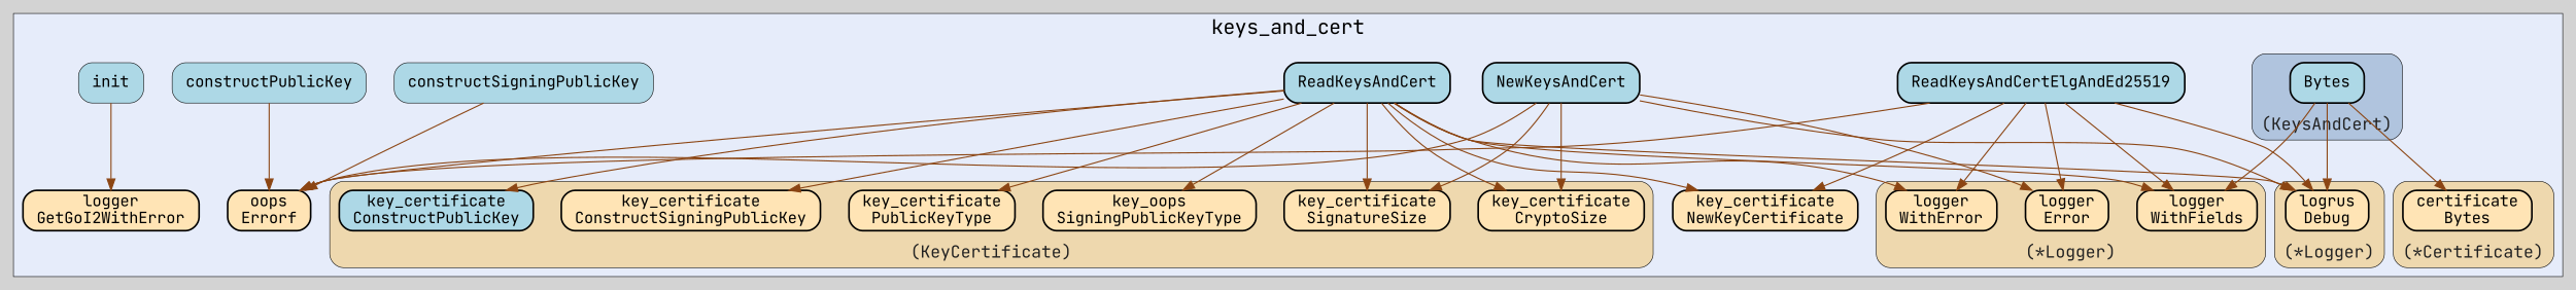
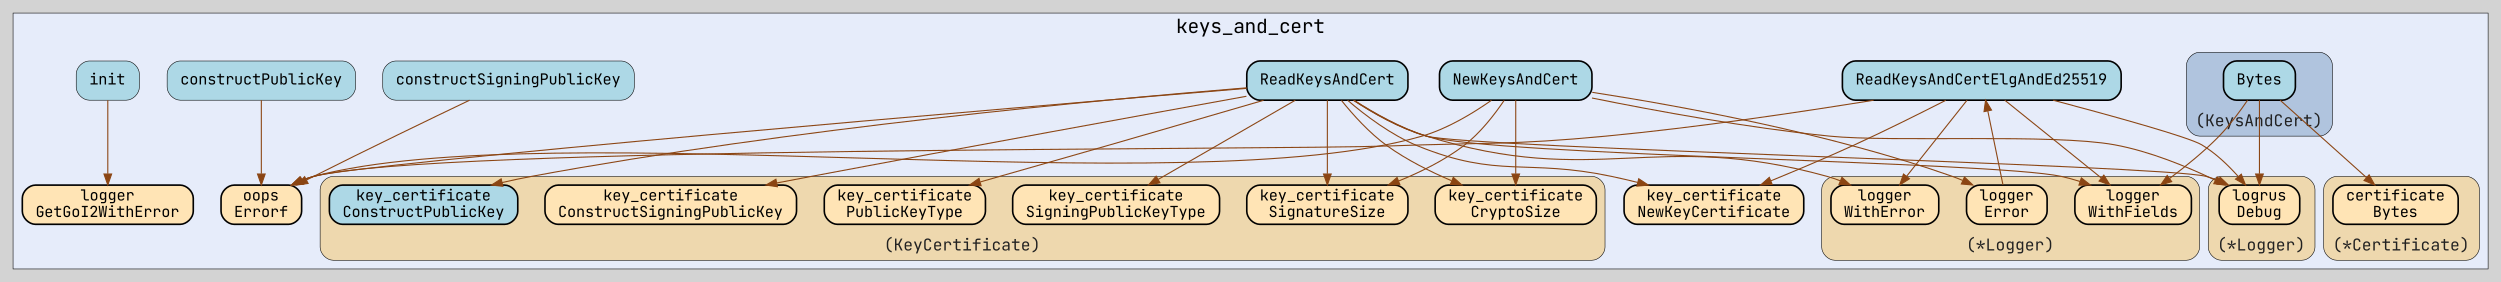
  digraph {
    bgcolor=lightgray
    fontname="JetBrains Mono"
    fontsize=14
    labeljust=l
    nodesep=0.35
    penwidth=0.5
    rankdir=TB
    style=solid
    node [fillcolor=moccasin fontname="JetBrains Mono" margin="0.16,0.0" penwidth=1.5 shape=box style="filled,rounded"]
    edge [color=saddlebrown fontname="JetBrains Mono" minlen=2]
    n1 [label="certificate\nBytes"]
    n2 [label="logger\nError"]
    n3 [label="logger\nWithFields"]
    n4 [label="logger\nWithError"]
    n5 [label="logrus\nDebug"]
    n6 [label="key_certificate\nCryptoSize"]
    n7 [label="key_certificate\nSignatureSize"]
    n8 [fillcolor=lightblue label="key_certificate\nConstructPublicKey"]
    n9 [label="key_certificate\nConstructSigningPublicKey"]
    n10 [label="key_certificate\nPublicKeyType"]
-   n11 [label="key_oops\nSigningPublicKeyType"]
+   n11 [label="key_certificate\nSigningPublicKeyType"]
    n12 [fillcolor=lightblue label=Bytes]
    n13 [fillcolor=lightblue label=NewKeysAndCert]
    n14 [label="oops\nErrorf"]
    n15 [fillcolor=lightblue label=ReadKeysAndCertElgAndEd25519]
    n16 [label="key_certificate\nNewKeyCertificate"]
    n17 [fillcolor=lightblue label=ReadKeysAndCert]
    n18 [fillcolor=lightblue label=init penwidth=0.5]
    n19 [label="logger\nGetGoI2WithError"]
    n20 [fillcolor=lightblue label=constructSigningPublicKey penwidth=0.5]
    n21 [fillcolor=lightblue label=constructPublicKey penwidth=0.5]
    subgraph cluster_1 {
      bgcolor="#e6ecfa"
      fontsize=18
      label=keys_and_cert
      labeljust=c
      labelloc=t
      n13
      n14
      n15
      n16
      n17
      n18
      n19
      n20
      n21
      subgraph cluster_2 {
        bgcolor="#e6ecfa"
        fillcolor=wheat2
        fontcolor="#222222"
        fontsize=15
        label="(*Certificate)"
        labeljust=c
        labelloc=b
        style="rounded,filled"
        n1
      }
      subgraph cluster_3 {
        bgcolor="#e6ecfa"
        fillcolor=wheat2
        fontcolor="#222222"
        fontsize=15
        label="(*Logger)"
        labeljust=c
        labelloc=b
        style="rounded,filled"
        n2
        n3
        n4
      }
      subgraph cluster_4 {
        bgcolor="#e6ecfa"
        fillcolor=wheat2
        fontcolor="#222222"
        fontsize=15
        label="(*Logger)"
        labeljust=c
        labelloc=b
        style="rounded,filled"
        n5
      }
      subgraph cluster_5 {
        bgcolor="#e6ecfa"
        fillcolor=wheat2
        fontcolor="#222222"
        fontsize=15
        label="(KeyCertificate)"
        labeljust=c
        labelloc=b
        style="rounded,filled"
        n6
        n7
        n8
        n9
        n10
        n11
      }
      subgraph cluster_6 {
        bgcolor="#e6ecfa"
        fillcolor=lightsteelblue
        fontcolor="#222222"
        fontsize=15
        label="(KeysAndCert)"
        labeljust=c
        labelloc=b
        style="rounded,filled"
        n12
      }
    }
    n12 -> n1
    n12 -> n3
    n12 -> n5
    n13 -> n2
    n13 -> n5
    n13 -> n6
    n13 -> n7
    n13 -> n14
-   n15 -> n2
+   n2 -> n15
    n15 -> n3
    n15 -> n4
    n15 -> n5
    n15 -> n14
    n15 -> n16
    n17 -> n3
    n17 -> n4
    n17 -> n5
    n17 -> n6
    n17 -> n7
    n17 -> n8
    n17 -> n9
    n17 -> n10
    n17 -> n11
    n17 -> n14
    n17 -> n16
    n18 -> n19
    n20 -> n14
    n21 -> n14
  }
